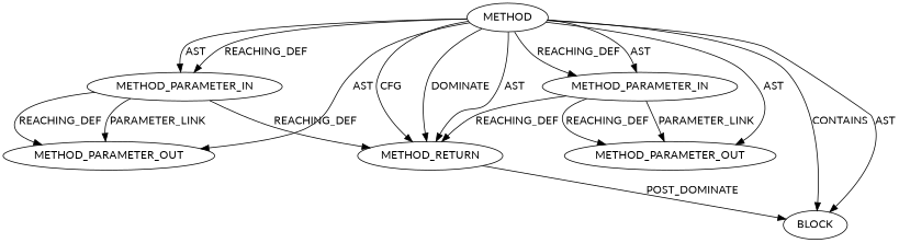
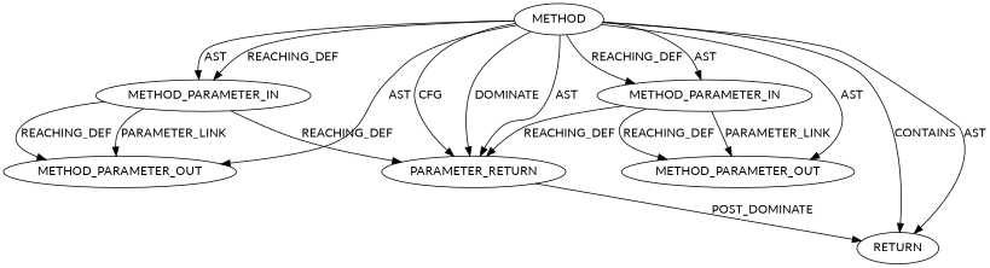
  digraph {
    fontname=Lato
    node [CODE="<empty>" ORDER=1 TYPE_FULL_NAME=ANY fontname=Lato EVALUATION_STRATEGY=BY_VALUE IS_VARIADIC=false]
    edge [fontname=Lato]
-   n1 [ARGUMENT_INDEX=1 label=BLOCK EVALUATION_STRATEGY="" IS_VARIADIC=""]
+   n1 [ARGUMENT_INDEX=1 label=RETURN EVALUATION_STRATEGY="" IS_VARIADIC=""]
    n2 [CODE=p2 INDEX=2 NAME=p2 ORDER=2 label=METHOD_PARAMETER_IN]
    n3 [CODE=p2 INDEX=2 NAME=p2 ORDER=2 label=METHOD_PARAMETER_OUT]
-   n4 [CODE=RET ORDER=2 label=METHOD_RETURN IS_VARIADIC=""]
+   n4 [CODE=RET ORDER=2 label=PARAMETER_RETURN IS_VARIADIC=""]
    n5 [AST_PARENT_FULL_NAME="<global>" AST_PARENT_TYPE=NAMESPACE_BLOCK FILENAME="<empty>" FULL_NAME="<operator>.logicalOr" IS_EXTERNAL=true NAME="<operator>.logicalOr" ORDER=0 label=METHOD TYPE_FULL_NAME="" EVALUATION_STRATEGY="" IS_VARIADIC=""]
    n6 [CODE=p1 INDEX=1 NAME=p1 label=METHOD_PARAMETER_IN]
    n7 [CODE=p1 INDEX=1 NAME=p1 label=METHOD_PARAMETER_OUT]
    n2 -> n3 [label=PARAMETER_LINK]
    n2 -> n3 [VARIABLE=p2 label=REACHING_DEF]
    n2 -> n4 [VARIABLE=p2 label=REACHING_DEF]
    n4 -> n1 [label=POST_DOMINATE]
    n5 -> n1 [label=CONTAINS]
    n5 -> n1 [label=AST]
    n5 -> n2 [label=AST]
    n5 -> n2 [label=REACHING_DEF]
    n5 -> n3 [label=AST]
    n5 -> n4 [label=CFG]
    n5 -> n4 [label=DOMINATE]
    n5 -> n4 [label=AST]
    n5 -> n6 [label=REACHING_DEF]
    n5 -> n6 [label=AST]
    n5 -> n7 [label=AST]
    n6 -> n4 [VARIABLE=p1 label=REACHING_DEF]
    n6 -> n7 [label=PARAMETER_LINK]
    n6 -> n7 [VARIABLE=p1 label=REACHING_DEF]
  }
